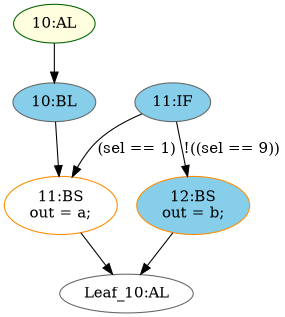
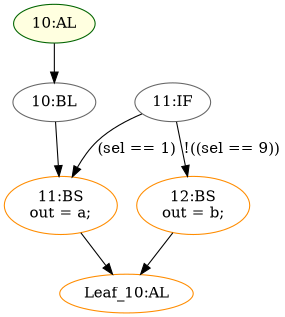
  strict digraph {
    node [color=gray40 fillcolor=white statements="[]" style=filled typ=BlockingSubstitution]
    edge [cond="[]" lineno=None]
    n1 [ast="<pyverilog.vparser.ast.Always object at 0x7f56b9aa4f10>" clk_sens=False color=darkgreen fillcolor=lightyellow label="10:AL" sens="['a', 'b', 'sel']" typ=Always use_var="['a', 'sel', 'b']"]
-   n2 [ast="<pyverilog.vparser.ast.Block object at 0x7f56b9ab0210>" fillcolor=skyblue label="10:BL" typ=Block]
+   n2 [ast="<pyverilog.vparser.ast.Block object at 0x7f56b9ab0210>" label="10:BL" typ=Block]
    n3 [ast="<pyverilog.vparser.ast.BlockingSubstitution object at 0x7f56b9ab0490>" color=darkorange label="11:BS\nout = a;" statements="[<pyverilog.vparser.ast.BlockingSubstitution object at 0x7f56b9ab0490>]"]
-   n4 [ast="<pyverilog.vparser.ast.IfStatement object at 0x7f56b9ab0250>" fillcolor=skyblue label="11:IF" typ=IfStatement]
-   n5 [ast="<pyverilog.vparser.ast.BlockingSubstitution object at 0x7f56b9ab02d0>" color=darkorange fillcolor=skyblue label="12:BS\nout = b;" statements="[<pyverilog.vparser.ast.BlockingSubstitution object at 0x7f56b9ab02d0>]"]
-   n6 [def_var="['out']" label="Leaf_10:AL" statements="" typ=""]
+   n4 [ast="<pyverilog.vparser.ast.IfStatement object at 0x7f56b9ab0250>" label="11:IF" typ=IfStatement]
+   n5 [ast="<pyverilog.vparser.ast.BlockingSubstitution object at 0x7f56b9ab02d0>" color=darkorange label="12:BS\nout = b;" statements="[<pyverilog.vparser.ast.BlockingSubstitution object at 0x7f56b9ab02d0>]"]
+   n6 [color=darkorange def_var="['out']" label="Leaf_10:AL" statements="" typ=""]
    n1 -> n2
    n2 -> n3
    n3 -> n6
    n4 -> n3 [cond="['sel']" label="(sel == 1)" lineno=11]
    n4 -> n5 [cond="['sel']" label="!((sel == 9))" lineno=11]
    n5 -> n6
  }
